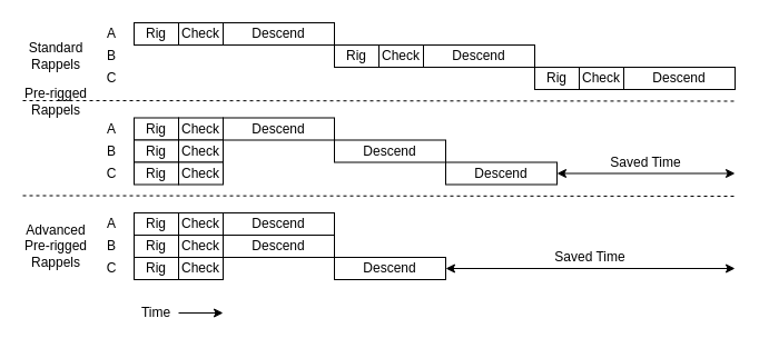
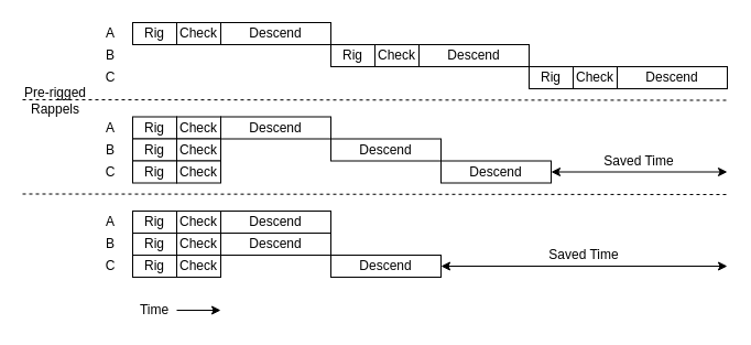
  <mxCell id="0" />
  <mxCell id="1" parent="0" />
  <mxCell id="2" value="Rig" style="rounded=0;whiteSpace=wrap;html=1;" parent="1" vertex="1"><mxGeometry x="120" y="20" width="40" height="20" as="geometry" /></mxCell>
  <mxCell id="3" value="&lt;div&gt;Check&lt;/div&gt;" style="rounded=0;whiteSpace=wrap;html=1;" parent="1" vertex="1"><mxGeometry x="160" y="20" width="40" height="20" as="geometry" /></mxCell>
  <mxCell id="4" value="Descend" style="rounded=0;whiteSpace=wrap;html=1;" parent="1" vertex="1"><mxGeometry x="200" y="20" width="100" height="20" as="geometry" /></mxCell>
  <mxCell id="5" value="Rig" style="rounded=0;whiteSpace=wrap;html=1;" parent="1" vertex="1"><mxGeometry x="300" y="40" width="40" height="20" as="geometry" /></mxCell>
  <mxCell id="6" value="&lt;div&gt;Check&lt;/div&gt;" style="rounded=0;whiteSpace=wrap;html=1;" parent="1" vertex="1"><mxGeometry x="340" y="40" width="40" height="20" as="geometry" /></mxCell>
  <mxCell id="7" value="Descend" style="rounded=0;whiteSpace=wrap;html=1;" parent="1" vertex="1"><mxGeometry x="380" y="40" width="100" height="20" as="geometry" /></mxCell>
  <mxCell id="8" value="Rig" style="rounded=0;whiteSpace=wrap;html=1;" parent="1" vertex="1"><mxGeometry x="480" y="60" width="40" height="20" as="geometry" /></mxCell>
  <mxCell id="9" value="&lt;div&gt;Check&lt;/div&gt;" style="rounded=0;whiteSpace=wrap;html=1;" parent="1" vertex="1"><mxGeometry x="520" y="60" width="40" height="20" as="geometry" /></mxCell>
  <mxCell id="10" value="Descend" style="rounded=0;whiteSpace=wrap;html=1;" parent="1" vertex="1"><mxGeometry x="560" y="60" width="100" height="20" as="geometry" /></mxCell>
  <mxCell id="11" value="Rig" style="rounded=0;whiteSpace=wrap;html=1;" parent="1" vertex="1"><mxGeometry x="120" y="105.5" width="40" height="20" as="geometry" /></mxCell>
  <mxCell id="12" value="&lt;div&gt;Check&lt;/div&gt;" style="rounded=0;whiteSpace=wrap;html=1;" parent="1" vertex="1"><mxGeometry x="160" y="105.5" width="40" height="20" as="geometry" /></mxCell>
  <mxCell id="13" value="Descend" style="rounded=0;whiteSpace=wrap;html=1;" parent="1" vertex="1"><mxGeometry x="200" y="105.5" width="100" height="20" as="geometry" /></mxCell>
  <mxCell id="14" value="Rig" style="rounded=0;whiteSpace=wrap;html=1;" parent="1" vertex="1"><mxGeometry x="120" y="125.5" width="40" height="20" as="geometry" /></mxCell>
  <mxCell id="15" value="&lt;div&gt;Check&lt;/div&gt;" style="rounded=0;whiteSpace=wrap;html=1;" parent="1" vertex="1"><mxGeometry x="160" y="125.5" width="40" height="20" as="geometry" /></mxCell>
  <mxCell id="16" value="Descend" style="rounded=0;whiteSpace=wrap;html=1;" parent="1" vertex="1"><mxGeometry x="300" y="125.5" width="100" height="20" as="geometry" /></mxCell>
  <mxCell id="17" value="Rig" style="rounded=0;whiteSpace=wrap;html=1;" parent="1" vertex="1"><mxGeometry x="120" y="145.5" width="40" height="20" as="geometry" /></mxCell>
  <mxCell id="18" value="&lt;div&gt;Check&lt;/div&gt;" style="rounded=0;whiteSpace=wrap;html=1;" parent="1" vertex="1"><mxGeometry x="160" y="145.5" width="40" height="20" as="geometry" /></mxCell>
  <mxCell id="19" value="Descend" style="rounded=0;whiteSpace=wrap;html=1;" parent="1" vertex="1"><mxGeometry x="400" y="145.5" width="100" height="20" as="geometry" /></mxCell>
  <mxCell id="20" value="A" style="text;html=1;strokeColor=none;fillColor=none;align=center;verticalAlign=middle;whiteSpace=wrap;rounded=0;" parent="1" vertex="1"><mxGeometry x="90" y="20" width="20" height="20" as="geometry" /></mxCell>
  <mxCell id="21" value="B" style="text;html=1;strokeColor=none;fillColor=none;align=center;verticalAlign=middle;whiteSpace=wrap;rounded=0;" parent="1" vertex="1"><mxGeometry x="90" y="40" width="20" height="20" as="geometry" /></mxCell>
  <mxCell id="22" value="&lt;div&gt;C&lt;/div&gt;" style="text;html=1;strokeColor=none;fillColor=none;align=center;verticalAlign=middle;whiteSpace=wrap;rounded=0;" parent="1" vertex="1"><mxGeometry x="90" y="60" width="20" height="20" as="geometry" /></mxCell>
  <mxCell id="23" value="A" style="text;html=1;strokeColor=none;fillColor=none;align=center;verticalAlign=middle;whiteSpace=wrap;rounded=0;" parent="1" vertex="1"><mxGeometry x="90" y="105.5" width="20" height="20" as="geometry" /></mxCell>
  <mxCell id="24" value="B" style="text;html=1;strokeColor=none;fillColor=none;align=center;verticalAlign=middle;whiteSpace=wrap;rounded=0;" parent="1" vertex="1"><mxGeometry x="90" y="125.5" width="20" height="20" as="geometry" /></mxCell>
  <mxCell id="25" value="&lt;div&gt;C&lt;/div&gt;" style="text;html=1;strokeColor=none;fillColor=none;align=center;verticalAlign=middle;whiteSpace=wrap;rounded=0;" parent="1" vertex="1"><mxGeometry x="90" y="145.5" width="20" height="20" as="geometry" /></mxCell>
  <mxCell id="26" value="" style="endArrow=classic;startArrow=classic;html=1;exitX=1;exitY=0.5;exitDx=0;exitDy=0;" parent="1" source="19" edge="1"><mxGeometry width="50" height="50" relative="1" as="geometry"><mxPoint x="510" y="155.5" as="sourcePoint" /><mxPoint x="660" y="155.5" as="targetPoint" /></mxGeometry></mxCell>
  <mxCell id="27" value="Saved Time" style="text;html=1;strokeColor=none;fillColor=none;align=center;verticalAlign=middle;whiteSpace=wrap;rounded=0;" parent="1" vertex="1"><mxGeometry x="540" y="135.5" width="80" height="20" as="geometry" /></mxCell>
  <mxCell id="28" value="&lt;div&gt;Pre-rigged&lt;/div&gt;&lt;div&gt;Rappels&lt;/div&gt;" style="text;html=1;strokeColor=none;fillColor=none;align=center;verticalAlign=middle;whiteSpace=wrap;rounded=0;" parent="1" vertex="1"><mxGeometry x="20" y="80.5" width="60" height="20" as="geometry" /></mxCell>
- <mxCell id="29" value="&lt;div&gt;Standard&lt;/div&gt;&lt;div&gt;Rappels&lt;/div&gt;" style="text;html=1;strokeColor=none;fillColor=none;align=center;verticalAlign=middle;whiteSpace=wrap;rounded=0;" parent="1" vertex="1"><mxGeometry x="20" y="40" width="60" height="20" as="geometry" /></mxCell>
  <mxCell id="30" value="" style="endArrow=none;dashed=1;html=1;" parent="1" edge="1"><mxGeometry width="50" height="50" relative="1" as="geometry"><mxPoint x="20" y="90" as="sourcePoint" /><mxPoint x="660" y="90.5" as="targetPoint" /></mxGeometry></mxCell>
  <mxCell id="31" value="Rig" style="rounded=0;whiteSpace=wrap;html=1;" vertex="1" parent="1"><mxGeometry x="120" y="191" width="40" height="20" as="geometry" /></mxCell>
  <mxCell id="32" value="&lt;div&gt;Check&lt;/div&gt;" style="rounded=0;whiteSpace=wrap;html=1;" vertex="1" parent="1"><mxGeometry x="160" y="191" width="40" height="20" as="geometry" /></mxCell>
  <mxCell id="33" value="Descend" style="rounded=0;whiteSpace=wrap;html=1;" vertex="1" parent="1"><mxGeometry x="200" y="191" width="100" height="20" as="geometry" /></mxCell>
  <mxCell id="34" value="Rig" style="rounded=0;whiteSpace=wrap;html=1;" vertex="1" parent="1"><mxGeometry x="120" y="211" width="40" height="20" as="geometry" /></mxCell>
  <mxCell id="35" value="&lt;div&gt;Check&lt;/div&gt;" style="rounded=0;whiteSpace=wrap;html=1;" vertex="1" parent="1"><mxGeometry x="160" y="211" width="40" height="20" as="geometry" /></mxCell>
  <mxCell id="36" value="Descend" style="rounded=0;whiteSpace=wrap;html=1;" vertex="1" parent="1"><mxGeometry x="200" y="211" width="100" height="20" as="geometry" /></mxCell>
  <mxCell id="37" value="Rig" style="rounded=0;whiteSpace=wrap;html=1;" vertex="1" parent="1"><mxGeometry x="120" y="231" width="40" height="20" as="geometry" /></mxCell>
  <mxCell id="38" value="&lt;div&gt;Check&lt;/div&gt;" style="rounded=0;whiteSpace=wrap;html=1;" vertex="1" parent="1"><mxGeometry x="160" y="231" width="40" height="20" as="geometry" /></mxCell>
  <mxCell id="39" value="Descend" style="rounded=0;whiteSpace=wrap;html=1;" vertex="1" parent="1"><mxGeometry x="300" y="231" width="100" height="20" as="geometry" /></mxCell>
  <mxCell id="40" value="A" style="text;html=1;strokeColor=none;fillColor=none;align=center;verticalAlign=middle;whiteSpace=wrap;rounded=0;" vertex="1" parent="1"><mxGeometry x="90" y="191" width="20" height="20" as="geometry" /></mxCell>
  <mxCell id="41" value="B" style="text;html=1;strokeColor=none;fillColor=none;align=center;verticalAlign=middle;whiteSpace=wrap;rounded=0;" vertex="1" parent="1"><mxGeometry x="90" y="211" width="20" height="20" as="geometry" /></mxCell>
  <mxCell id="42" value="&lt;div&gt;C&lt;/div&gt;" style="text;html=1;strokeColor=none;fillColor=none;align=center;verticalAlign=middle;whiteSpace=wrap;rounded=0;" vertex="1" parent="1"><mxGeometry x="90" y="231" width="20" height="20" as="geometry" /></mxCell>
  <mxCell id="43" value="" style="endArrow=classic;startArrow=classic;html=1;exitX=1;exitY=0.5;exitDx=0;exitDy=0;" edge="1" parent="1" source="39"><mxGeometry width="50" height="50" relative="1" as="geometry"><mxPoint x="510" y="241" as="sourcePoint" /><mxPoint x="660" y="241" as="targetPoint" /></mxGeometry></mxCell>
  <mxCell id="44" value="Saved Time" style="text;html=1;strokeColor=none;fillColor=none;align=center;verticalAlign=middle;whiteSpace=wrap;rounded=0;" vertex="1" parent="1"><mxGeometry x="490" y="221" width="80" height="20" as="geometry" /></mxCell>
- <mxCell id="45" value="Advanced&lt;div&gt;Pre-rigged&lt;/div&gt;&lt;div&gt;Rappels&lt;/div&gt;" style="text;html=1;strokeColor=none;fillColor=none;align=center;verticalAlign=middle;whiteSpace=wrap;rounded=0;" vertex="1" parent="1"><mxGeometry x="20" y="211" width="60" height="20" as="geometry" /></mxCell>
  <mxCell id="46" value="" style="endArrow=none;dashed=1;html=1;" edge="1" parent="1"><mxGeometry width="50" height="50" relative="1" as="geometry"><mxPoint x="20" y="175.5" as="sourcePoint" /><mxPoint x="660" y="176" as="targetPoint" /></mxGeometry></mxCell>
  <mxCell id="47" value="&lt;div&gt;Time&lt;/div&gt;" style="text;html=1;strokeColor=none;fillColor=none;align=center;verticalAlign=middle;whiteSpace=wrap;rounded=0;" vertex="1" parent="1"><mxGeometry x="120" y="271" width="40" height="20" as="geometry" /></mxCell>
  <mxCell id="48" value="" style="endArrow=classic;html=1;" edge="1" parent="1"><mxGeometry width="50" height="50" relative="1" as="geometry"><mxPoint x="160" y="281" as="sourcePoint" /><mxPoint x="200" y="281" as="targetPoint" /></mxGeometry></mxCell>
